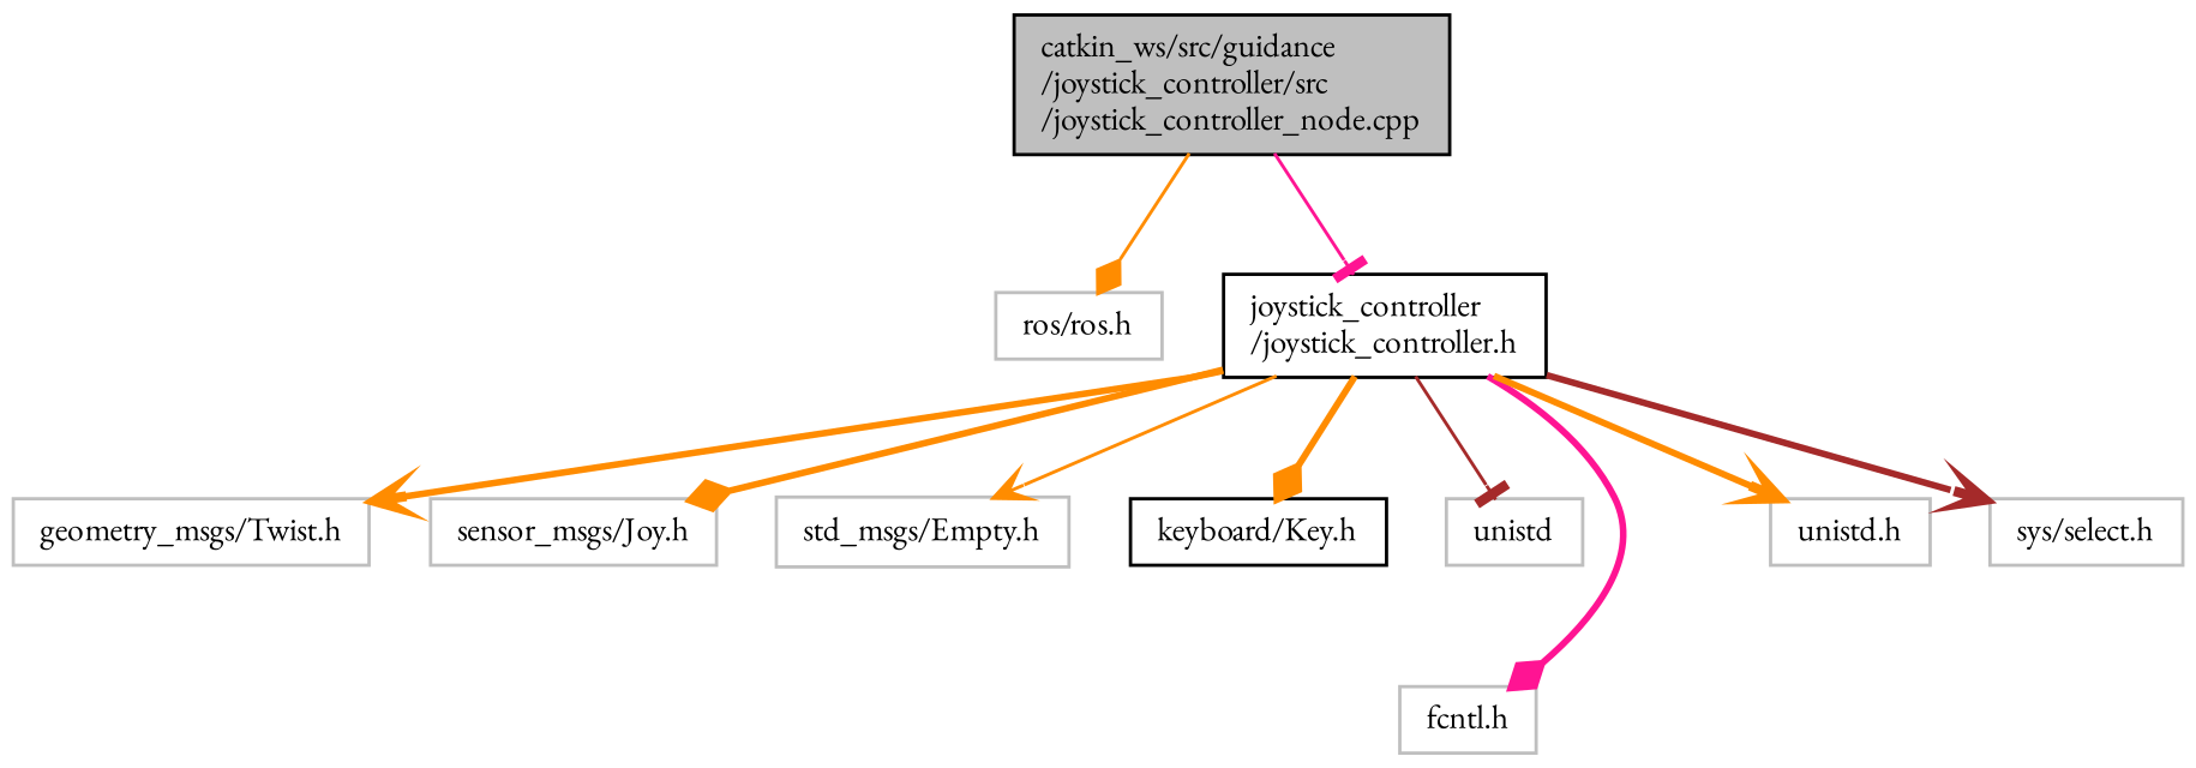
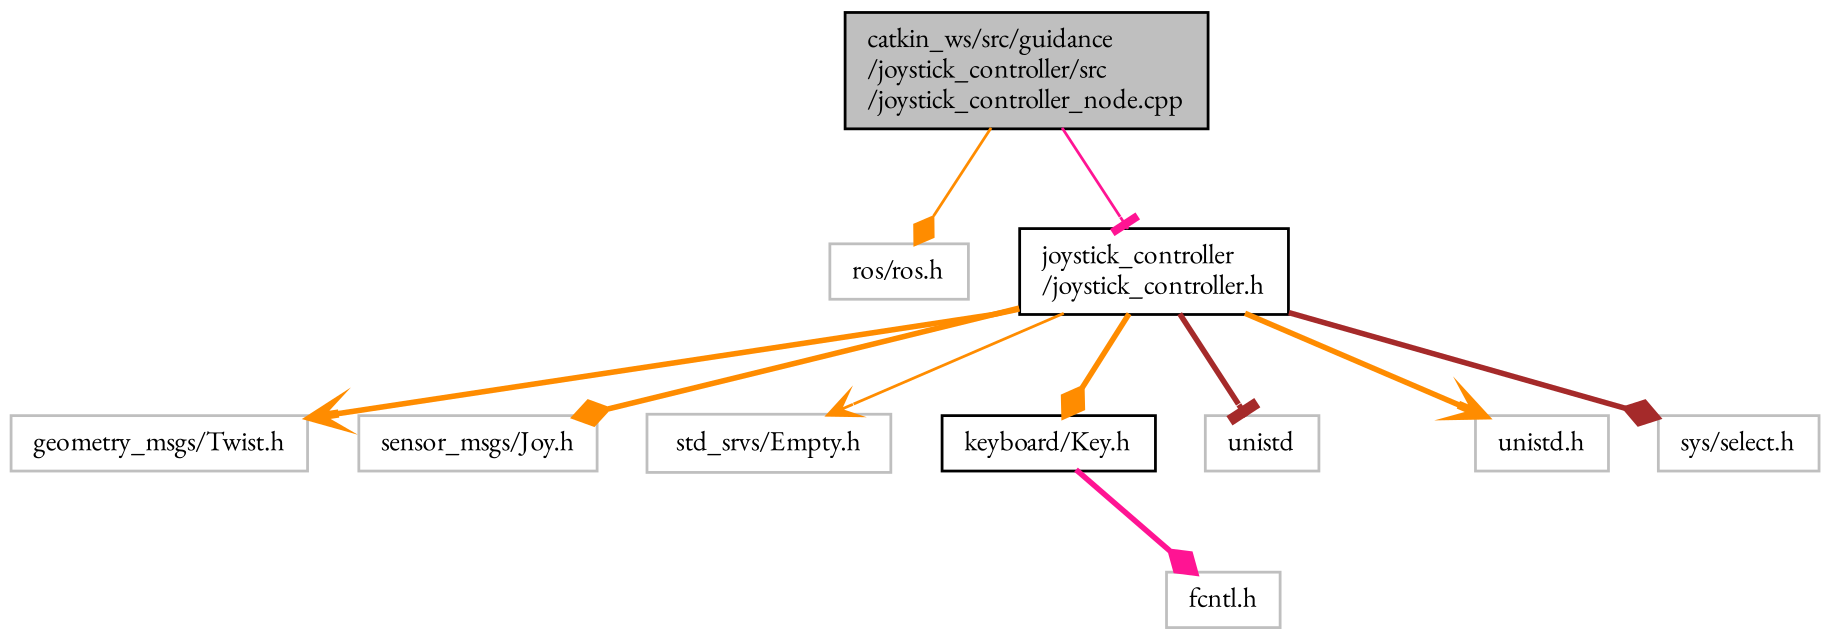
  digraph {
    fontname="EB Garamond"
    node [color=grey75 fillcolor=white fontname="EB Garamond" fontsize=10 shape=record style=filled]
    edge [arrowhead=diamond color=darkorange fontname="EB Garamond" fontsize=10 labelfontname=Helvetica labelfontsize=10 style=bold]
    n1 [color=black fillcolor=grey75 fontcolor=black height=0.2 label="catkin_ws/src/guidance\l/joystick_controller/src\l/joystick_controller_node.cpp" width=0.4]
    n2 [height=0.2 label="ros/ros.h" width=0.4]
    n3 [color=black height=0.2 label="joystick_controller\l/joystick_controller.h" width=0.4]
    n4 [height=0.2 label="geometry_msgs/Twist.h" width=0.4]
    n5 [height=0.2 label="sensor_msgs/Joy.h" width=0.4]
-   n6 [height=0.2 label="std_msgs/Empty.h" width=0.4]
+   n6 [height=0.2 label="std_srvs/Empty.h" width=0.4]
    n7 [color=black height=0.2 label="keyboard/Key.h" width=0.4]
    n8 [height=0.2 label=unistd width=0.4]
    n9 [height=0.2 label="fcntl.h" width=0.4]
    n10 [height=0.2 label="unistd.h" width=0.4]
    n11 [height=0.2 label="sys/select.h" width=0.4]
    n1 -> n2 [style=solid]
    n1 -> n3 [arrowhead=tee color=deeppink style=solid]
    n3 -> n4 [arrowhead=vee]
    n3 -> n5
    n3 -> n6 [arrowhead=vee style=solid]
    n3 -> n7
-   n3 -> n8 [arrowhead=tee color=brown style=solid]
-   n3 -> n9 [color=deeppink]
+   n3 -> n8 [arrowhead=tee color=brown]
+   n7 -> n9 [color=deeppink]
    n3 -> n10 [arrowhead=vee]
-   n3 -> n11 [arrowhead=vee color=brown]
+   n3 -> n11 [color=brown]
  }
